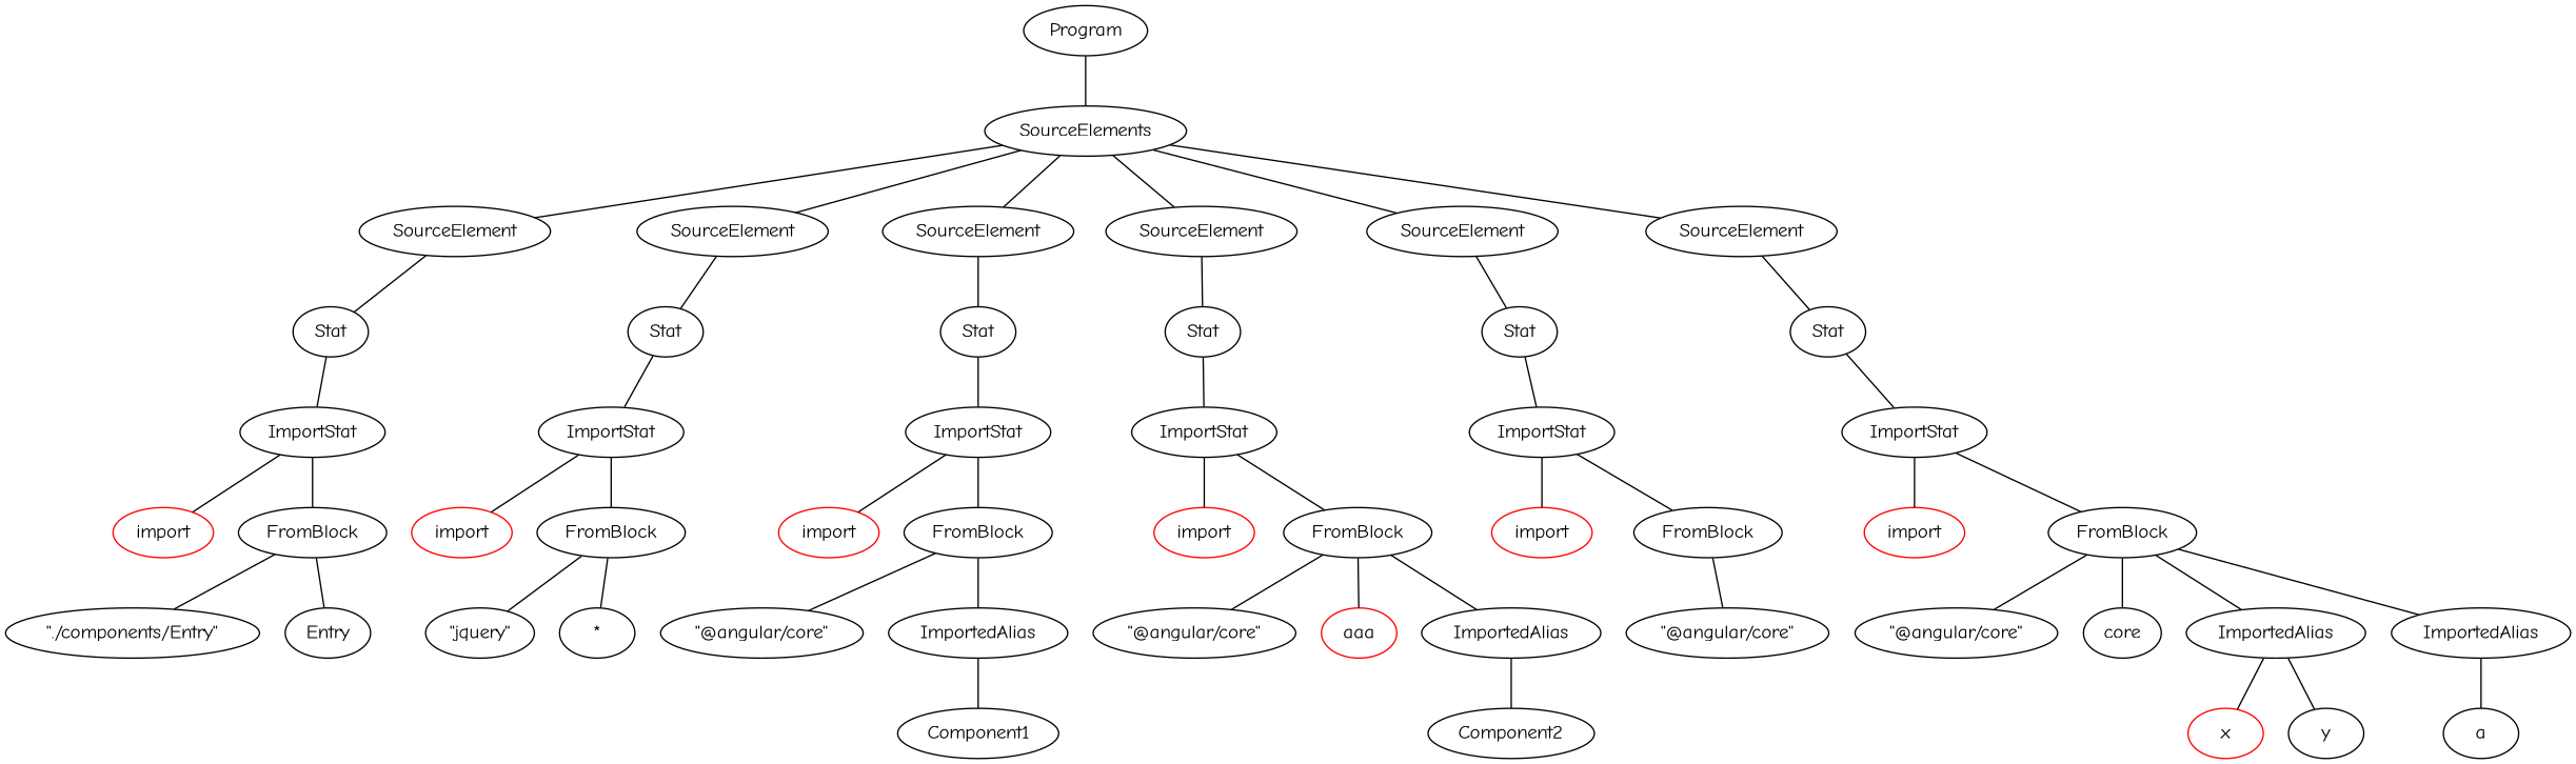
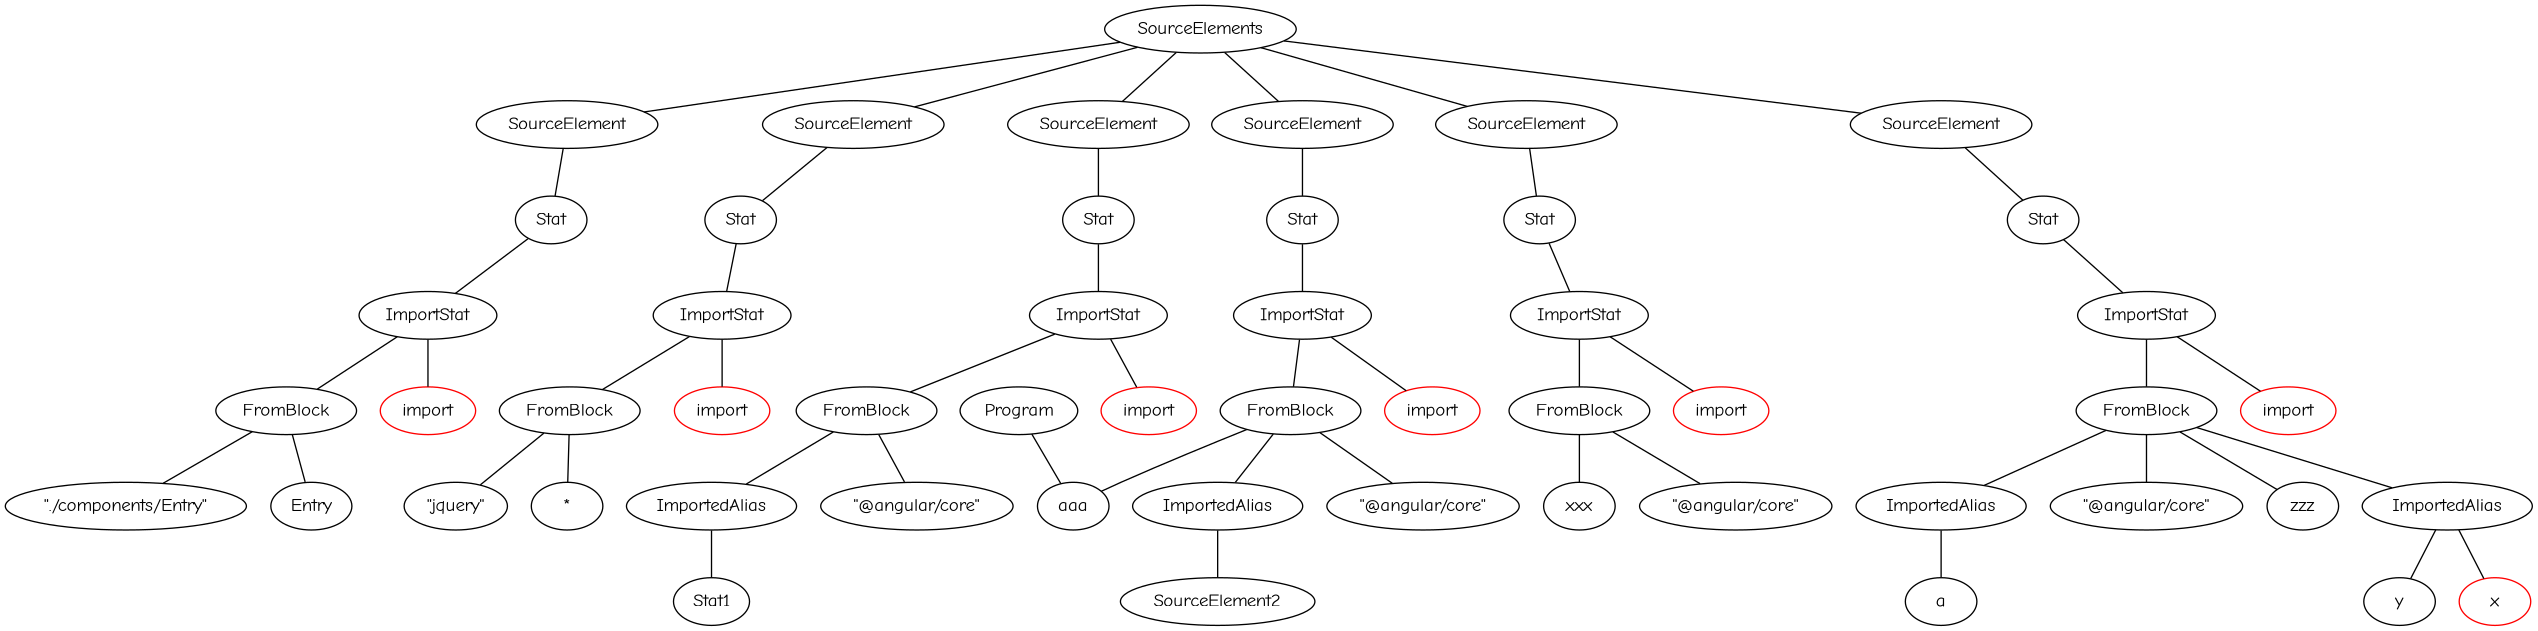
  graph {
    fontname="Comic Neue"
    node [fontname="Comic Neue"]
    edge [fontname="Comic Neue"]
    n1 [label=Program]
    n2 [label=SourceElements]
    n3 [label=SourceElement]
    n4 [label=SourceElement]
    n5 [label=SourceElement]
    n6 [label=SourceElement]
    n7 [label=SourceElement]
    n8 [label=SourceElement]
    n9 [label=Stat]
    n10 [label=Stat]
    n11 [label=Stat]
    n12 [label=Stat]
    n13 [label=Stat]
    n14 [label=Stat]
    n15 [label=ImportStat]
    n16 [color=red label=import]
    n17 [label=FromBlock]
    n18 [label="\"./components/Entry\""]
    n19 [label=Entry]
    n20 [label=ImportStat]
    n21 [color=red label=import]
    n22 [label=FromBlock]
    n23 [label="\"jquery\""]
    n24 [label="*"]
    n25 [label=ImportStat]
    n26 [color=red label=import]
    n27 [label=FromBlock]
    n28 [label="\"@angular/core\""]
    n29 [label=ImportedAlias]
-   n30 [label=Component1]
+   n30 [label=Stat1]
    n31 [label=ImportStat]
    n32 [color=red label=import]
    n33 [label=FromBlock]
    n34 [label="\"@angular/core\""]
-   n35 [label=aaa color=red]
+   n35 [label=aaa]
    n36 [label=ImportedAlias]
-   n37 [label=Component2]
+   n37 [label=SourceElement2]
    n38 [label=ImportStat]
    n39 [color=red label=import]
    n40 [label=FromBlock]
    n41 [label="\"@angular/core\""]
+   n42 [label=xxx]
    n43 [label=ImportStat]
    n44 [color=red label=import]
    n45 [label=FromBlock]
    n46 [label="\"@angular/core\""]
-   n47 [label=core]
+   n47 [label=zzz]
    n48 [label=ImportedAlias]
    n49 [label=ImportedAlias]
    n50 [color=red label=x]
    n51 [label=y]
    n52 [label=a]
-   n1 -- n2
+   n1 -- n35
    n2 -- n3
    n2 -- n4
    n2 -- n5
    n2 -- n6
    n2 -- n7
    n2 -- n8
    n3 -- n9
    n4 -- n10
    n5 -- n11
    n6 -- n12
    n7 -- n13
    n8 -- n14
    n9 -- n15
    n10 -- n20
    n11 -- n25
    n12 -- n31
    n13 -- n38
    n14 -- n43
    n15 -- n16
    n15 -- n17
    n17 -- n18
    n17 -- n19
    n20 -- n21
    n20 -- n22
    n22 -- n23
    n22 -- n24
    n25 -- n26
    n25 -- n27
    n27 -- n28
    n27 -- n29
    n29 -- n30
    n31 -- n32
    n31 -- n33
    n33 -- n34
    n33 -- n35
    n33 -- n36
    n36 -- n37
    n38 -- n39
    n38 -- n40
    n40 -- n41
+   n40 -- n42
    n43 -- n44
    n43 -- n45
    n45 -- n46
    n45 -- n47
    n45 -- n48
    n45 -- n49
    n48 -- n50
    n48 -- n51
    n49 -- n52
  }
